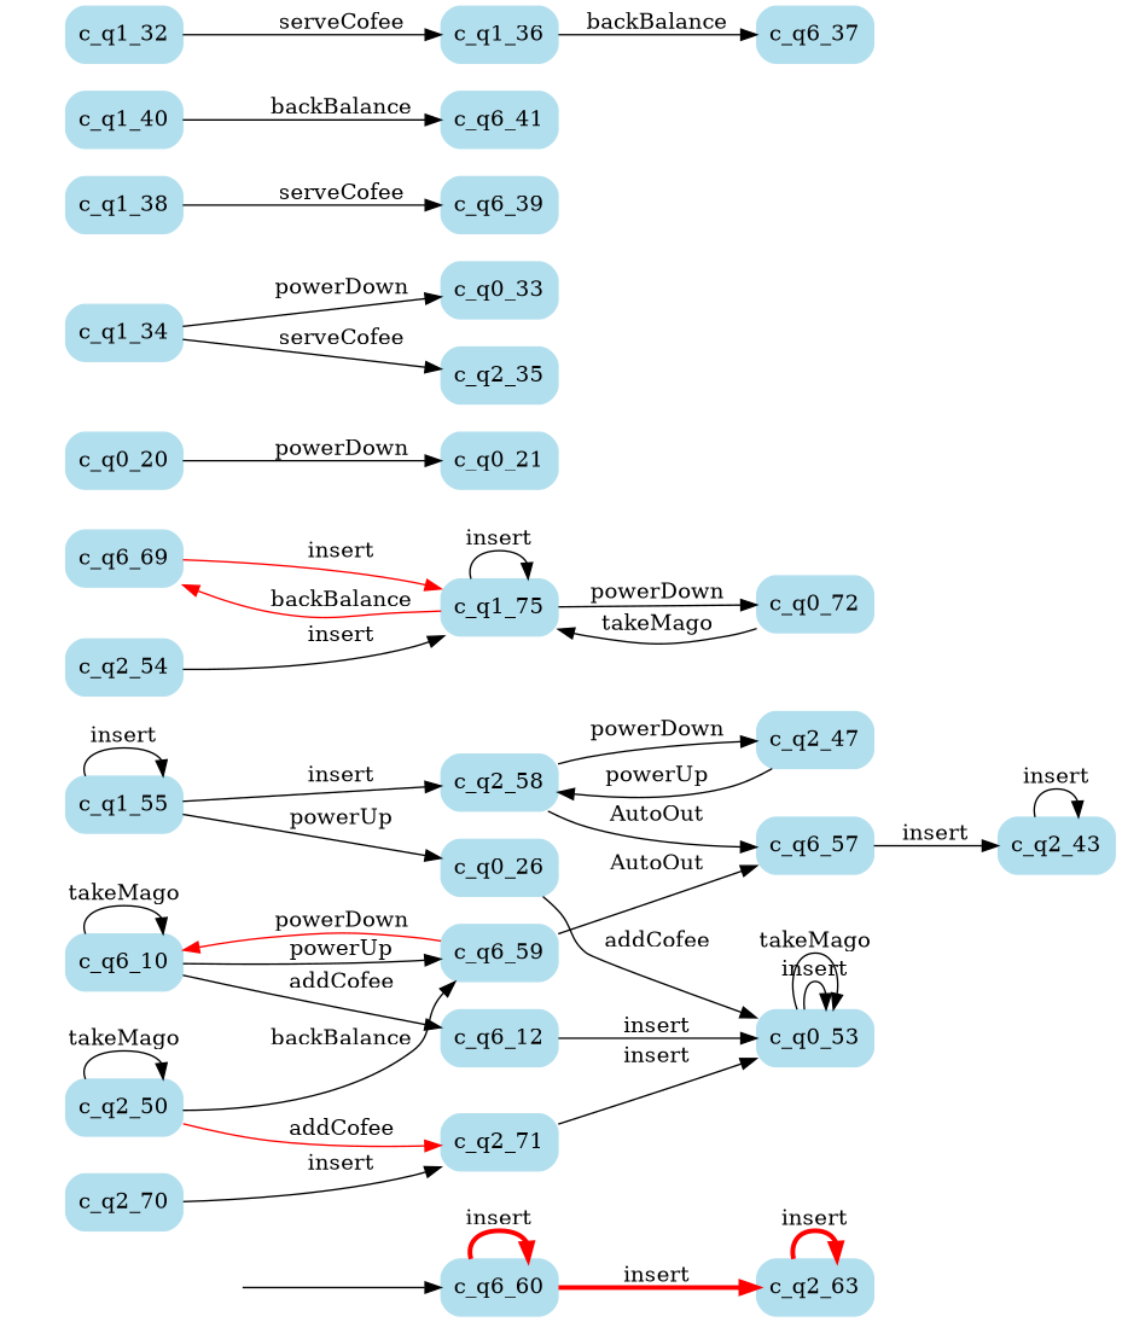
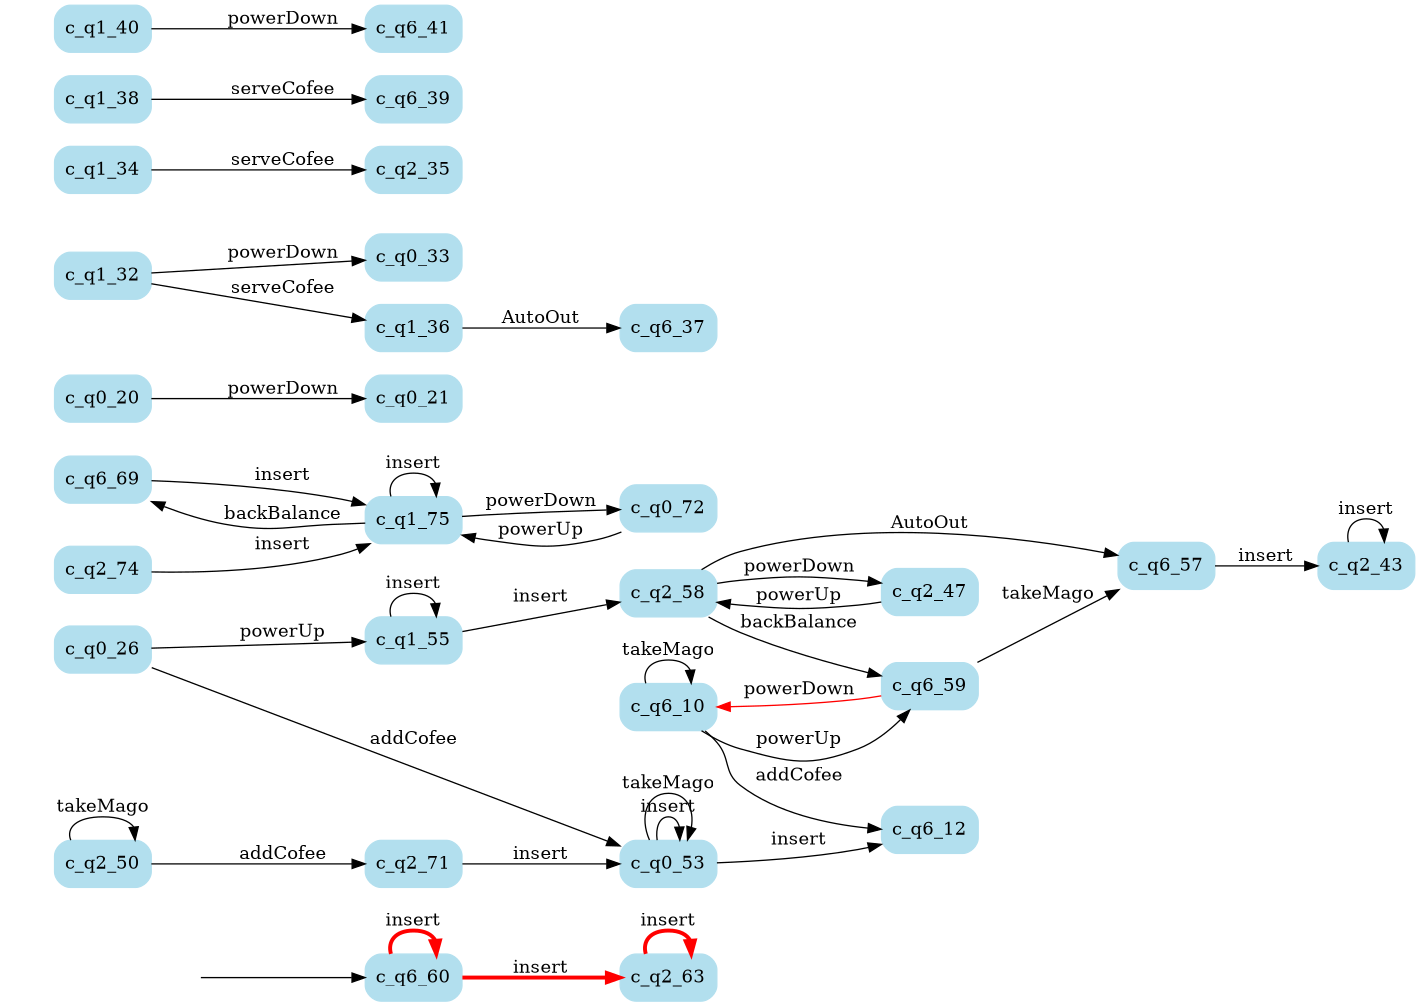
  digraph {
    rankdir=LR
    node [style="rounded, filled" color=lightblue2 shape=box]
    start_c_q6_60 [style=invisible color="" shape=""]
    n2 [label=c_q6_60]
    n3 [label=c_q2_63]
    n4 [label=c_q6_10]
    n5 [label=c_q6_12]
    n6 [label=c_q6_59]
    n7 [label=c_q0_53]
    n8 [label=c_q6_57]
    n9 [label=c_q2_43]
    n10 [label=c_q6_69]
    n11 [label=c_q1_75]
    n12 [label=c_q0_72]
    n13 [label=c_q0_26]
    n14 [label=c_q1_55]
    n15 [label=c_q2_58]
    n16 [label=c_q2_47]
    n17 [label=c_q0_21]
    n18 [label=c_q0_20]
-   n19 [label=c_q2_54]
+   n19 [label=c_q2_74]
    n20 [label=c_q0_33]
    n21 [label=c_q1_34]
    n22 [label=c_q2_35]
    n23 [label=c_q6_39]
    n24 [label=c_q6_41]
    n25 [label=c_q1_38]
-   n26 [label=c_q2_70]
    n27 [label=c_q2_71]
    n28 [label=c_q1_40]
    n29 [label=c_q1_32]
    n30 [label=c_q1_36]
    n31 [label=c_q6_37]
    n32 [label=c_q2_50]
    start_c_q6_60 -> n2
    n2 -> n2 [color=red label=insert penwidth=3]
    n2 -> n3 [color=red label=insert penwidth=3]
    n3 -> n3 [color=red label=insert penwidth=3]
    n4 -> n4 [label=takeMago]
    n4 -> n5 [label=addCofee]
    n4 -> n6 [label=powerUp]
-   n5 -> n7 [label=insert]
+   n7 -> n5 [label=insert]
    n6 -> n4 [color=red label=powerDown]
-   n6 -> n8 [label=AutoOut]
+   n6 -> n8 [label=takeMago]
    n7 -> n7 [label=insert]
    n7 -> n7 [label=takeMago]
    n8 -> n9 [label=insert]
    n9 -> n9 [label=insert]
-   n10 -> n11 [label=insert color=red]
-   n11 -> n10 [label=backBalance color=red]
+   n10 -> n11 [label=insert]
+   n11 -> n10 [label=backBalance]
    n11 -> n11 [label=insert]
    n11 -> n12 [label=powerDown]
-   n12 -> n11 [label=takeMago]
+   n12 -> n11 [label=powerUp]
    n13 -> n7 [label=addCofee]
-   n14 -> n13 [label=powerUp]
+   n13 -> n14 [label=powerUp]
    n14 -> n14 [label=insert]
    n14 -> n15 [label=insert]
-   n32 -> n6 [label=backBalance]
+   n15 -> n6 [label=backBalance]
    n15 -> n8 [label=AutoOut]
    n15 -> n16 [label=powerDown]
    n16 -> n15 [label=powerUp]
    n18 -> n17 [label=powerDown]
    n19 -> n11 [label=insert]
    n21 -> n22 [label=serveCofee]
    n25 -> n23 [label=serveCofee]
-   n26 -> n27 [label=insert]
    n27 -> n7 [label=insert]
-   n28 -> n24 [label=backBalance]
-   n21 -> n20 [label=powerDown]
+   n28 -> n24 [label=powerDown]
+   n29 -> n20 [label=powerDown]
    n29 -> n30 [label=serveCofee]
-   n30 -> n31 [label=backBalance]
-   n32 -> n27 [label=addCofee color=red]
+   n30 -> n31 [label=AutoOut]
+   n32 -> n27 [label=addCofee]
    n32 -> n32 [label=takeMago]
  }
